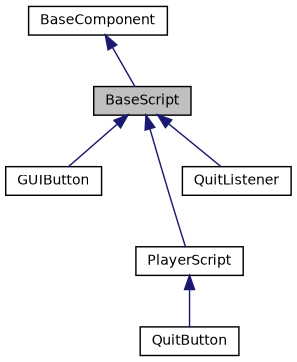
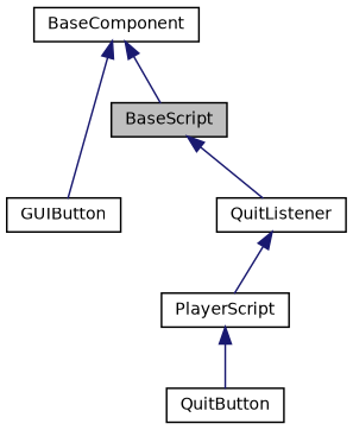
  digraph {
    node [color=black fillcolor=white fontname=Helvetica fontsize=10 shape=record style=filled]
    edge [color=midnightblue dir=back fontname=Helvetica fontsize=10 labelfontname=Helvetica labelfontsize=10 style=solid]
    n1 [fillcolor=grey75 fontcolor=black height=0.2 label=BaseScript width=0.4]
    n2 [height=0.2 label=GUIButton width=0.4]
    n3 [height=0.2 label=PlayerScript width=0.4]
    n4 [height=0.2 label=QuitListener width=0.4]
    n5 [height=0.2 label=QuitButton width=0.4]
    n6 [height=0.2 label=BaseComponent width=0.4]
-   n1 -> n2
-   n1 -> n3
+   n6 -> n2
+   n4 -> n3
    n1 -> n4
    n3 -> n5
    n6 -> n1
  }
